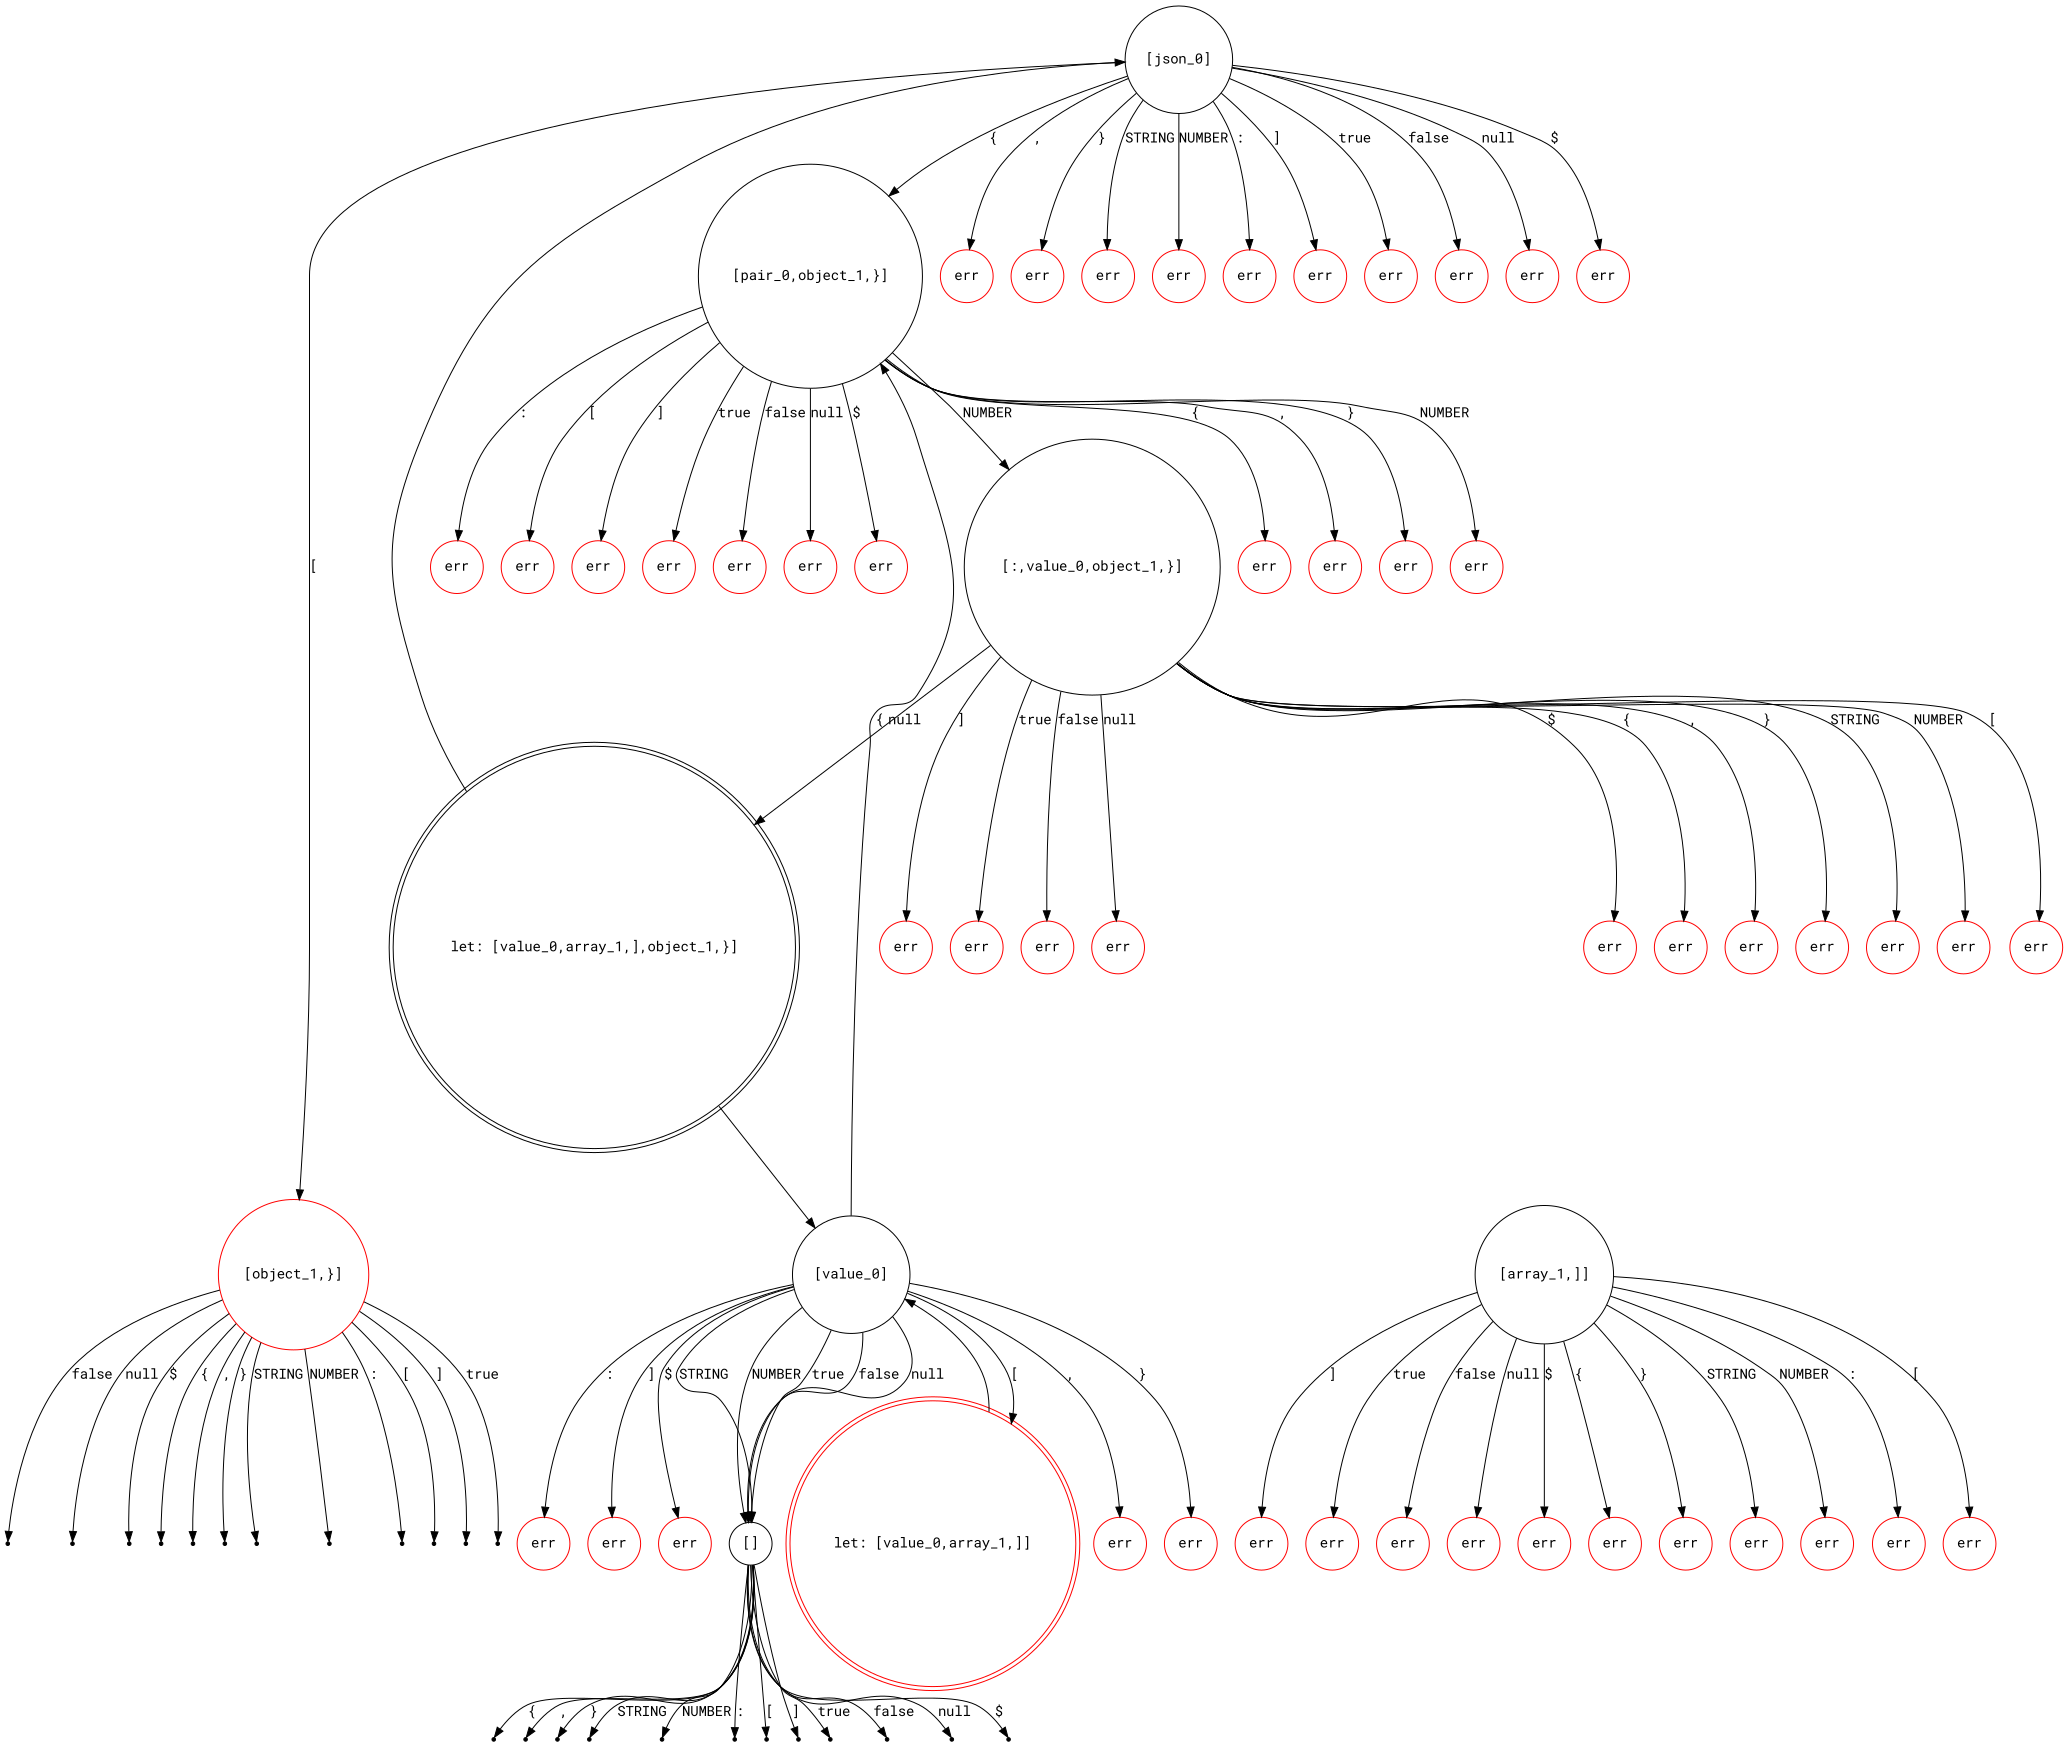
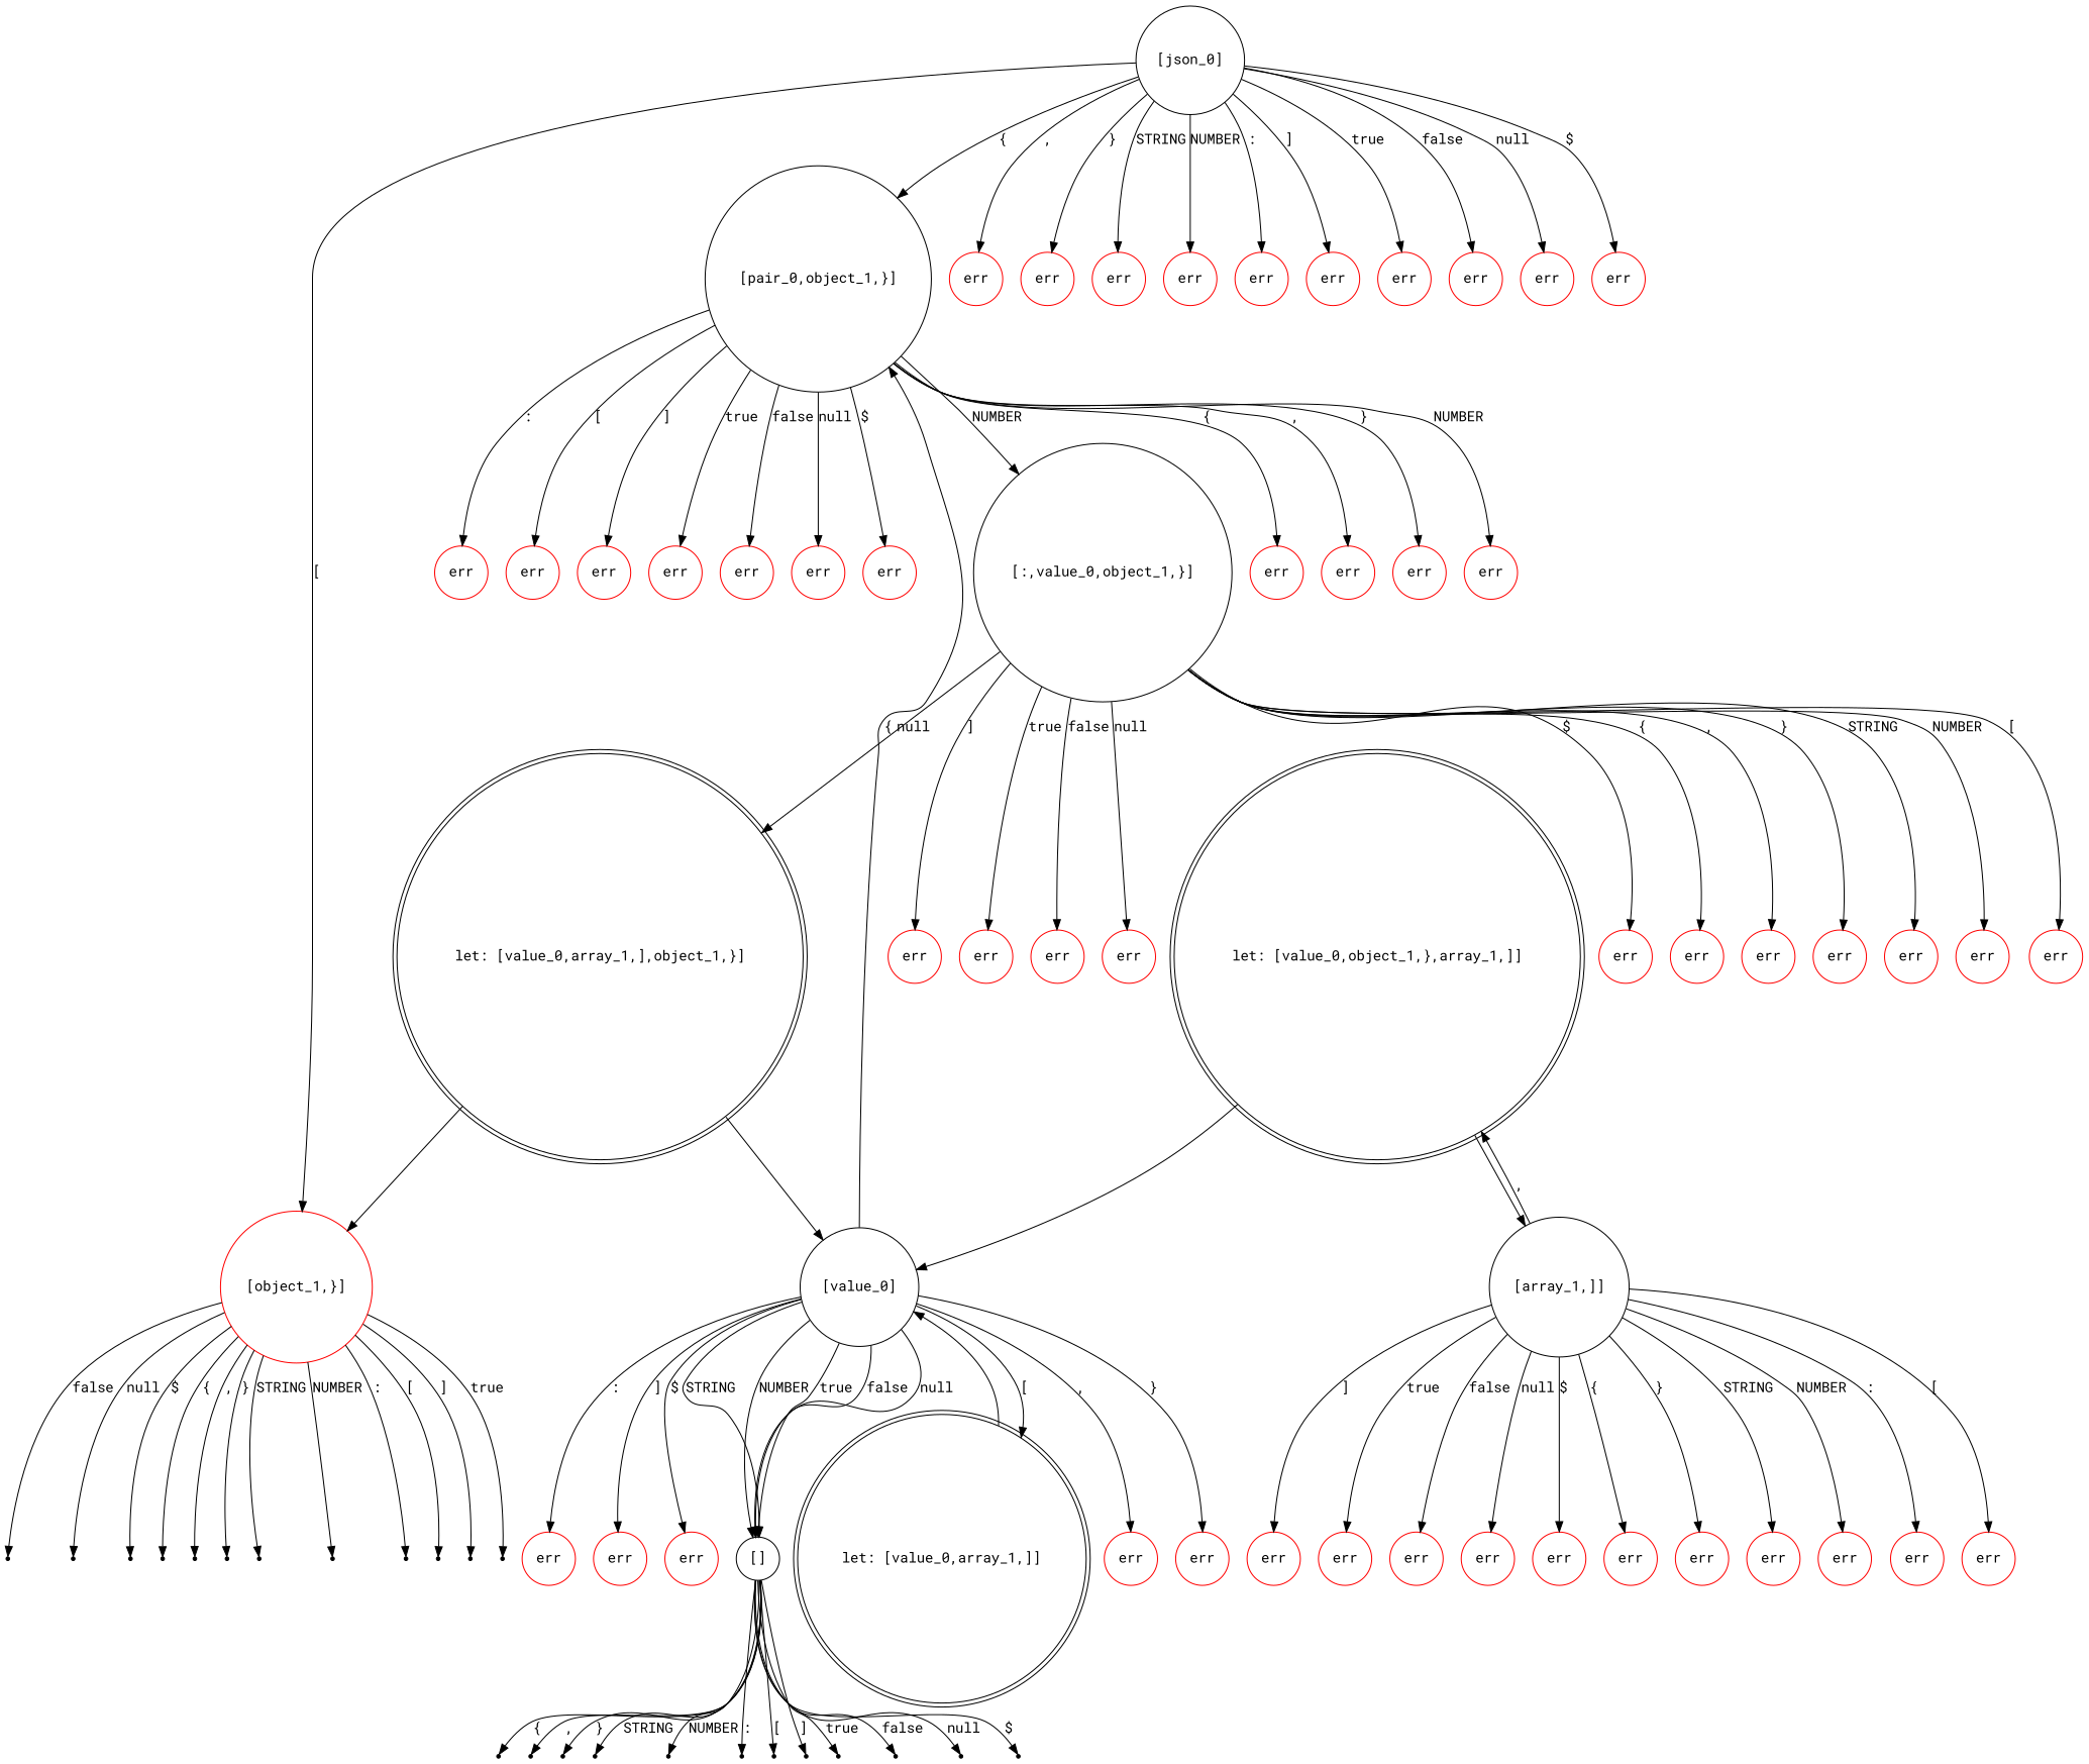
  digraph {
    fontname="Roboto Mono"
    rankdir=TB
    node [color=red fontname="Roboto Mono" shape=circle]
    edge [fontname="Roboto Mono"]
    n1 [color=black label="[json_0]"]
    n2 [color=black label="[pair_0,object_1,}]"]
    n3 [label=err]
    n4 [label=err]
    n5 [label=err]
    n6 [label=err]
    n7 [label=err]
    n8 [label=err]
    n9 [label=err]
    n10 [label=err]
    n11 [label=err]
    n12 [label=err]
    n13 [label="[object_1,}]"]
    n14 [color=black label="[:,value_0,object_1,}]"]
    n15 [label=err]
    n16 [label=err]
    n17 [label=err]
    n18 [label=err]
    n19 [label=err]
    n20 [label=err]
    n21 [label=err]
    n22 [label=err]
    n23 [label=err]
    n24 [label=err]
    n25 [label=err]
+   n26 [color=black label="let: [value_0,object_1,},array_1,]]" shape=doublecircle]
    n27 [color=black label="[value_0]"]
    n28 [color=black label="[array_1,]]"]
    n29 [color=black label="let: [value_0,array_1,],object_1,}]" shape=doublecircle]
    n30 [label=err]
    n31 [label=err]
    n32 [label=err]
    n33 [label=err]
    n34 [label=err]
    n35 [label=err]
    n36 [label=err]
    n37 [label=err]
    n38 [label=err]
    n39 [label=err]
    n40 [label=err]
    n41 [color=black label="[]"]
-   n42 [label="let: [value_0,array_1,]]" shape=doublecircle]
+   n42 [color=black label="let: [value_0,array_1,]]" shape=doublecircle]
    n43 [label=err]
    n44 [label=err]
    n45 [label=err]
    n46 [label=err]
    n47 [label=err]
    224 [color=black shape=point]
    225 [color=black shape=point]
    226 [color=black shape=point]
    227 [color=black shape=point]
    228 [color=black shape=point]
    229 [color=black shape=point]
    230 [color=black shape=point]
    231 [color=black shape=point]
    232 [color=black shape=point]
    233 [color=black shape=point]
    234 [color=black shape=point]
    235 [color=black shape=point]
    n60 [label=err]
    n61 [label=err]
    n62 [label=err]
    n63 [label=err]
    n64 [label=err]
    n65 [label=err]
    n66 [label=err]
    n67 [label=err]
    n68 [label=err]
    n69 [label=err]
    n70 [label=err]
    290 [color=black shape=point]
    291 [color=black shape=point]
    292 [color=black shape=point]
    293 [color=black shape=point]
    294 [color=black shape=point]
    295 [color=black shape=point]
    296 [color=black shape=point]
    297 [color=black shape=point]
    298 [color=black shape=point]
    299 [color=black shape=point]
    300 [color=black shape=point]
    301 [color=black shape=point]
    n1 -> n2 [label="{"]
    n1 -> n3 [label=","]
    n1 -> n4 [label="}"]
    n1 -> n5 [label=STRING]
    n1 -> n6 [label=NUMBER]
    n1 -> n7 [label=":"]
    n1 -> n8 [label="]"]
    n1 -> n9 [label=true]
    n1 -> n10 [label=false]
    n1 -> n11 [label=null]
    n1 -> n12 [label="$"]
    n1 -> n13 [label="["]
    n2 -> n14 [label=NUMBER]
    n2 -> n15 [label="{"]
    n2 -> n16 [label=","]
    n2 -> n17 [label="}"]
    n2 -> n18 [label=NUMBER]
    n2 -> n19 [label=":"]
    n2 -> n20 [label="["]
    n2 -> n21 [label="]"]
    n2 -> n22 [label=true]
    n2 -> n23 [label=false]
    n2 -> n24 [label=null]
    n2 -> n25 [label="$"]
    n13 -> 290 [label="{"]
    n13 -> 291 [label=","]
    n13 -> 292 [label="}"]
    n13 -> 293 [label=STRING]
    n13 -> 294 [label=NUMBER]
    n13 -> 295 [label=":"]
    n13 -> 296 [label="["]
    n13 -> 297 [label="]"]
    n13 -> 298 [label=true]
    n13 -> 299 [label=false]
    n13 -> 300 [label=null]
    n13 -> 301 [label="$"]
    n14 -> n29 [label=null]
    n14 -> n30 [label="{"]
    n14 -> n31 [label=","]
    n14 -> n32 [label="}"]
    n14 -> n33 [label=STRING]
    n14 -> n34 [label=NUMBER]
    n14 -> n35 [label="["]
    n14 -> n36 [label="]"]
    n14 -> n37 [label=true]
    n14 -> n38 [label=false]
    n14 -> n39 [label=null]
    n14 -> n40 [label="$"]
+   n26 -> n27
+   n26 -> n28
    n27 -> n2 [label="{"]
    n27 -> n41 [label=STRING]
    n27 -> n41 [label=NUMBER]
    n27 -> n41 [label=true]
    n27 -> n41 [label=false]
    n27 -> n41 [label=null]
    n27 -> n42 [label="["]
    n27 -> n43 [label=","]
    n27 -> n44 [label="}"]
    n27 -> n45 [label=":"]
    n27 -> n46 [label="]"]
    n27 -> n47 [label="$"]
+   n28 -> n26 [label=","]
    n28 -> n60 [label="{"]
    n28 -> n61 [label="}"]
    n28 -> n62 [label=STRING]
    n28 -> n63 [label=NUMBER]
    n28 -> n64 [label=":"]
    n28 -> n65 [label="["]
    n28 -> n66 [label="]"]
    n28 -> n67 [label=true]
    n28 -> n68 [label=false]
    n28 -> n69 [label=null]
    n28 -> n70 [label="$"]
-   n29 -> n1
+   n29 -> n13
    n29 -> n27
    n41 -> 224 [label="{"]
    n41 -> 225 [label=","]
    n41 -> 226 [label="}"]
    n41 -> 227 [label=STRING]
    n41 -> 228 [label=NUMBER]
    n41 -> 229 [label=":"]
    n41 -> 230 [label="["]
    n41 -> 231 [label="]"]
    n41 -> 232 [label=true]
    n41 -> 233 [label=false]
    n41 -> 234 [label=null]
    n41 -> 235 [label="$"]
    n42 -> n27
  }
